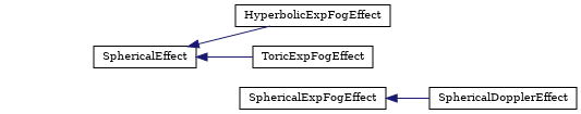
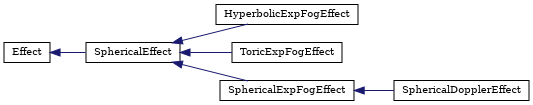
  digraph {
    fontname="DejaVu Serif"
    rankdir=LR
    node [color=black fillcolor=white fontname="DejaVu Serif" fontsize=10 shape=record style=filled]
    edge [color=midnightblue dir=back fontname="DejaVu Serif" fontsize=10 labelfontname=Helvetica labelfontsize=10 style=solid]
+   n1 [height=0.2 label=Effect width=0.4]
    n2 [height=0.2 label=SphericalEffect width=0.4]
    n3 [height=0.2 label=HyperbolicExpFogEffect width=0.4]
    n4 [height=0.2 label=ToricExpFogEffect width=0.4]
    n5 [height=0.2 label=SphericalExpFogEffect width=0.4]
    n6 [height=0.2 label=SphericalDopplerEffect width=0.4]
+   n1 -> n2
    n2 -> n3
    n2 -> n4
+   n2 -> n5
    n5 -> n6
  }
